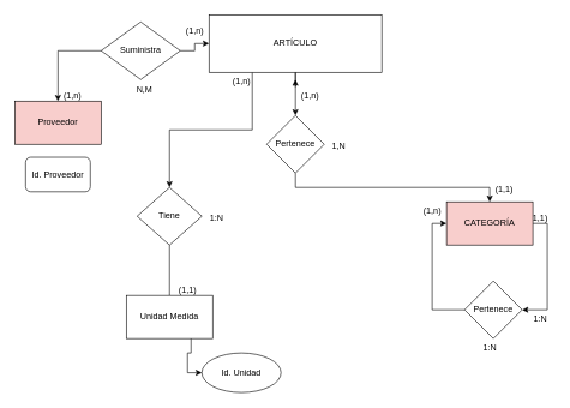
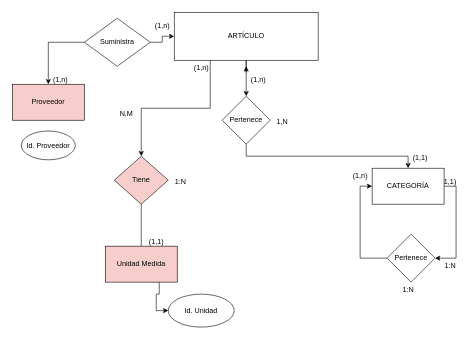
  <mxCell id="0" />
  <mxCell id="1" parent="0" />
  <mxCell id="2" style="edgeStyle=orthogonalEdgeStyle;rounded=0;orthogonalLoop=1;jettySize=auto;html=1;exitX=0.5;exitY=1;exitDx=0;exitDy=0;" edge="1" parent="1" source="9" target="7"><mxGeometry relative="1" as="geometry" /></mxCell>
  <mxCell id="3" style="edgeStyle=orthogonalEdgeStyle;rounded=0;orthogonalLoop=1;jettySize=auto;html=1;" edge="1" parent="1" source="5"><mxGeometry relative="1" as="geometry"><mxPoint x="410" y="110" as="targetPoint" /></mxGeometry></mxCell>
  <mxCell id="4" style="edgeStyle=orthogonalEdgeStyle;rounded=0;orthogonalLoop=1;jettySize=auto;html=1;exitX=0.25;exitY=1;exitDx=0;exitDy=0;entryX=0.5;entryY=0;entryDx=0;entryDy=0;" edge="1" parent="1" source="5" target="18"><mxGeometry relative="1" as="geometry" /></mxCell>
  <mxCell id="5" value="ARTÍCULO" style="rounded=0;whiteSpace=wrap;html=1;" vertex="1" parent="1"><mxGeometry x="290" y="20" width="240" height="80" as="geometry" /></mxCell>
  <mxCell id="6" style="edgeStyle=orthogonalEdgeStyle;rounded=0;orthogonalLoop=1;jettySize=auto;html=1;exitX=1;exitY=0.5;exitDx=0;exitDy=0;entryX=1;entryY=0.5;entryDx=0;entryDy=0;" edge="1" parent="1" source="7" target="14"><mxGeometry relative="1" as="geometry" /></mxCell>
- <mxCell id="7" value="CATEGORÍA" style="rounded=0;whiteSpace=wrap;html=1;fillColor=#f8cecc;" vertex="1" parent="1"><mxGeometry x="620" y="280" width="120" height="60" as="geometry" /></mxCell>
+ <mxCell id="7" value="CATEGORÍA" style="rounded=0;whiteSpace=wrap;html=1;" vertex="1" parent="1"><mxGeometry x="620" y="280" width="120" height="60" as="geometry" /></mxCell>
  <mxCell id="8" value="" style="edgeStyle=orthogonalEdgeStyle;rounded=0;orthogonalLoop=1;jettySize=auto;html=1;exitX=0.5;exitY=1;exitDx=0;exitDy=0;" edge="1" parent="1" source="5" target="9"><mxGeometry relative="1" as="geometry"><mxPoint x="410" y="100" as="sourcePoint" /><mxPoint x="604" y="440" as="targetPoint" /></mxGeometry></mxCell>
  <mxCell id="9" value="Pertenece" style="rhombus;whiteSpace=wrap;html=1;" vertex="1" parent="1"><mxGeometry x="370" y="160" width="80" height="80" as="geometry" /></mxCell>
  <mxCell id="10" value="(1,n)" style="text;html=1;align=center;verticalAlign=middle;resizable=0;points=[];autosize=1;strokeColor=none;fillColor=none;" vertex="1" parent="1"><mxGeometry x="405" y="118" width="50" height="30" as="geometry" /></mxCell>
  <mxCell id="11" value="1,N" style="text;html=1;align=center;verticalAlign=middle;resizable=0;points=[];autosize=1;strokeColor=none;fillColor=none;" vertex="1" parent="1"><mxGeometry x="450" y="188" width="40" height="30" as="geometry" /></mxCell>
  <mxCell id="12" value="(1,1)" style="text;html=1;align=center;verticalAlign=middle;resizable=0;points=[];autosize=1;strokeColor=none;fillColor=none;" vertex="1" parent="1"><mxGeometry x="675" y="248" width="50" height="30" as="geometry" /></mxCell>
  <mxCell id="13" style="edgeStyle=orthogonalEdgeStyle;rounded=0;orthogonalLoop=1;jettySize=auto;html=1;exitX=0;exitY=0.5;exitDx=0;exitDy=0;entryX=0;entryY=0.5;entryDx=0;entryDy=0;" edge="1" parent="1" source="14" target="7"><mxGeometry relative="1" as="geometry" /></mxCell>
  <mxCell id="14" value="Pertenece" style="rhombus;whiteSpace=wrap;html=1;" vertex="1" parent="1"><mxGeometry x="645" y="390" width="80" height="80" as="geometry" /></mxCell>
  <mxCell id="15" value="1,1)" style="text;html=1;align=center;verticalAlign=middle;resizable=0;points=[];autosize=1;strokeColor=none;fillColor=none;" vertex="1" parent="1"><mxGeometry x="730" y="288" width="40" height="30" as="geometry" /></mxCell>
  <mxCell id="16" value="1:N" style="text;html=1;align=center;verticalAlign=middle;resizable=0;points=[];autosize=1;strokeColor=none;fillColor=none;" vertex="1" parent="1"><mxGeometry x="660" y="468" width="40" height="30" as="geometry" /></mxCell>
  <mxCell id="17" style="edgeStyle=orthogonalEdgeStyle;rounded=0;orthogonalLoop=1;jettySize=auto;html=1;exitX=0.5;exitY=1;exitDx=0;exitDy=0;entryX=0.5;entryY=0;entryDx=0;entryDy=0;endArrow=none;" edge="1" parent="1" source="18" target="20"><mxGeometry relative="1" as="geometry" /></mxCell>
- <mxCell id="18" value="Tiene" style="rhombus;whiteSpace=wrap;html=1;" vertex="1" parent="1"><mxGeometry x="190" y="260" width="90" height="80" as="geometry" /></mxCell>
+ <mxCell id="18" value="Tiene" style="rhombus;whiteSpace=wrap;html=1;fillColor=#f8cecc;" vertex="1" parent="1"><mxGeometry x="190" y="260" width="90" height="80" as="geometry" /></mxCell>
  <mxCell id="19" style="edgeStyle=orthogonalEdgeStyle;rounded=0;orthogonalLoop=1;jettySize=auto;html=1;exitX=0.75;exitY=1;exitDx=0;exitDy=0;entryX=0;entryY=0.5;entryDx=0;entryDy=0;" edge="1" parent="1" source="20" target="34"><mxGeometry relative="1" as="geometry" /></mxCell>
- <mxCell id="20" value="Unidad Medida" style="rounded=0;whiteSpace=wrap;html=1;" vertex="1" parent="1"><mxGeometry x="175" y="410" width="120" height="60" as="geometry" /></mxCell>
+ <mxCell id="20" value="Unidad Medida" style="rounded=0;whiteSpace=wrap;html=1;fillColor=#f8cecc;" vertex="1" parent="1"><mxGeometry x="175" y="410" width="120" height="60" as="geometry" /></mxCell>
  <mxCell id="21" value="(1,1)" style="text;html=1;align=center;verticalAlign=middle;resizable=0;points=[];autosize=1;strokeColor=none;fillColor=none;" vertex="1" parent="1"><mxGeometry x="235" y="388" width="50" height="30" as="geometry" /></mxCell>
  <mxCell id="22" value="1:N" style="text;html=1;align=center;verticalAlign=middle;resizable=0;points=[];autosize=1;strokeColor=none;fillColor=none;" vertex="1" parent="1"><mxGeometry x="280" y="288" width="40" height="30" as="geometry" /></mxCell>
  <mxCell id="23" value="(1,n)" style="text;html=1;align=center;verticalAlign=middle;resizable=0;points=[];autosize=1;strokeColor=none;fillColor=none;" vertex="1" parent="1"><mxGeometry x="310" y="98" width="50" height="30" as="geometry" /></mxCell>
  <mxCell id="24" style="edgeStyle=orthogonalEdgeStyle;rounded=0;orthogonalLoop=1;jettySize=auto;html=1;exitX=1;exitY=0.5;exitDx=0;exitDy=0;entryX=0;entryY=0.5;entryDx=0;entryDy=0;" edge="1" parent="1" source="26" target="5"><mxGeometry relative="1" as="geometry" /></mxCell>
  <mxCell id="25" style="edgeStyle=orthogonalEdgeStyle;rounded=0;orthogonalLoop=1;jettySize=auto;html=1;exitX=0;exitY=0.5;exitDx=0;exitDy=0;entryX=0.5;entryY=0;entryDx=0;entryDy=0;" edge="1" parent="1" source="26" target="27"><mxGeometry relative="1" as="geometry" /></mxCell>
  <mxCell id="26" value="Suministra" style="rhombus;whiteSpace=wrap;html=1;" vertex="1" parent="1"><mxGeometry x="140" y="30" width="110" height="80" as="geometry" /></mxCell>
  <mxCell id="27" value="Proveedor" style="rounded=0;whiteSpace=wrap;html=1;fillColor=#f8cecc;" vertex="1" parent="1"><mxGeometry x="20" y="140" width="120" height="60" as="geometry" /></mxCell>
  <mxCell id="28" value="(1,n)" style="text;html=1;align=center;verticalAlign=middle;resizable=0;points=[];autosize=1;strokeColor=none;fillColor=none;" vertex="1" parent="1"><mxGeometry x="245" y="28" width="50" height="30" as="geometry" /></mxCell>
- <mxCell id="29" value="N,M" style="text;html=1;align=center;verticalAlign=middle;resizable=0;points=[];autosize=1;strokeColor=none;fillColor=none;" vertex="1" parent="1"><mxGeometry x="175" y="110" width="50" height="30" as="geometry" /></mxCell>
+ <mxCell id="29" value="N,M" style="text;html=1;align=center;verticalAlign=middle;resizable=0;points=[];autosize=1;strokeColor=none;fillColor=none;" vertex="1" parent="1"><mxGeometry x="185" y="175" width="50" height="30" as="geometry" /></mxCell>
  <mxCell id="30" value="(1,n)" style="text;html=1;align=center;verticalAlign=middle;resizable=0;points=[];autosize=1;strokeColor=none;fillColor=none;" vertex="1" parent="1"><mxGeometry x="75" y="118" width="50" height="30" as="geometry" /></mxCell>
- <mxCell id="31" value="Id. Proveedor" style="whiteSpace=wrap;html=1;rounded=1;" vertex="1" parent="1"><mxGeometry x="35" y="218" width="90" height="48" as="geometry" /></mxCell>
+ <mxCell id="31" value="Id. Proveedor" style="ellipse;whiteSpace=wrap;html=1;" vertex="1" parent="1"><mxGeometry x="35" y="218" width="90" height="48" as="geometry" /></mxCell>
  <mxCell id="32" value="1:N" style="text;html=1;align=center;verticalAlign=middle;resizable=0;points=[];autosize=1;strokeColor=none;fillColor=none;" vertex="1" parent="1"><mxGeometry x="730" y="428" width="40" height="30" as="geometry" /></mxCell>
  <mxCell id="33" value="(1,n)" style="text;html=1;align=center;verticalAlign=middle;resizable=0;points=[];autosize=1;strokeColor=none;fillColor=none;" vertex="1" parent="1"><mxGeometry x="575" y="278" width="50" height="30" as="geometry" /></mxCell>
  <mxCell id="34" value="Id. Unidad" style="ellipse;whiteSpace=wrap;html=1;" vertex="1" parent="1"><mxGeometry x="280" y="490" width="110" height="55" as="geometry" /></mxCell>
